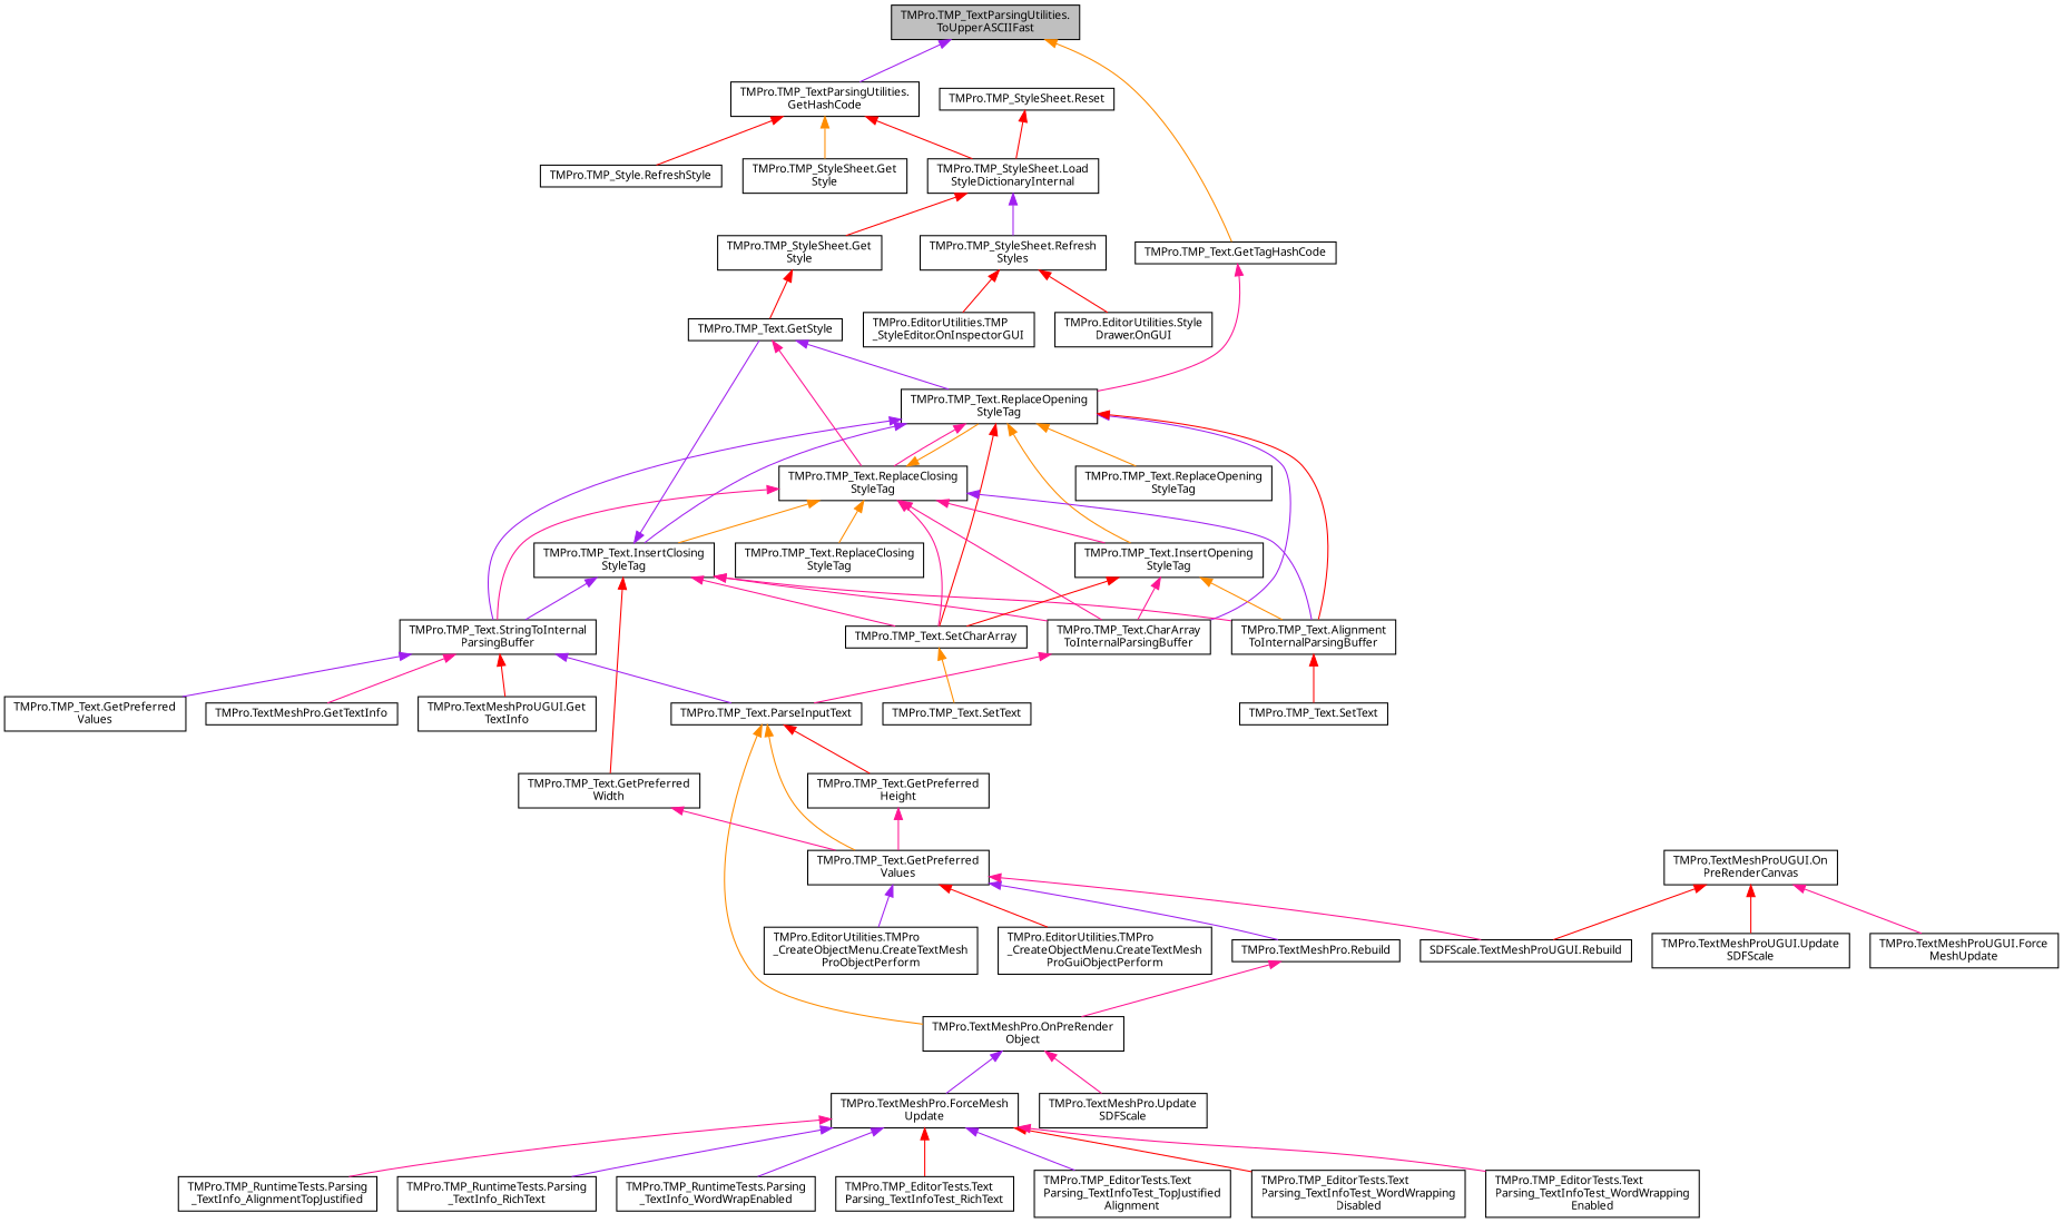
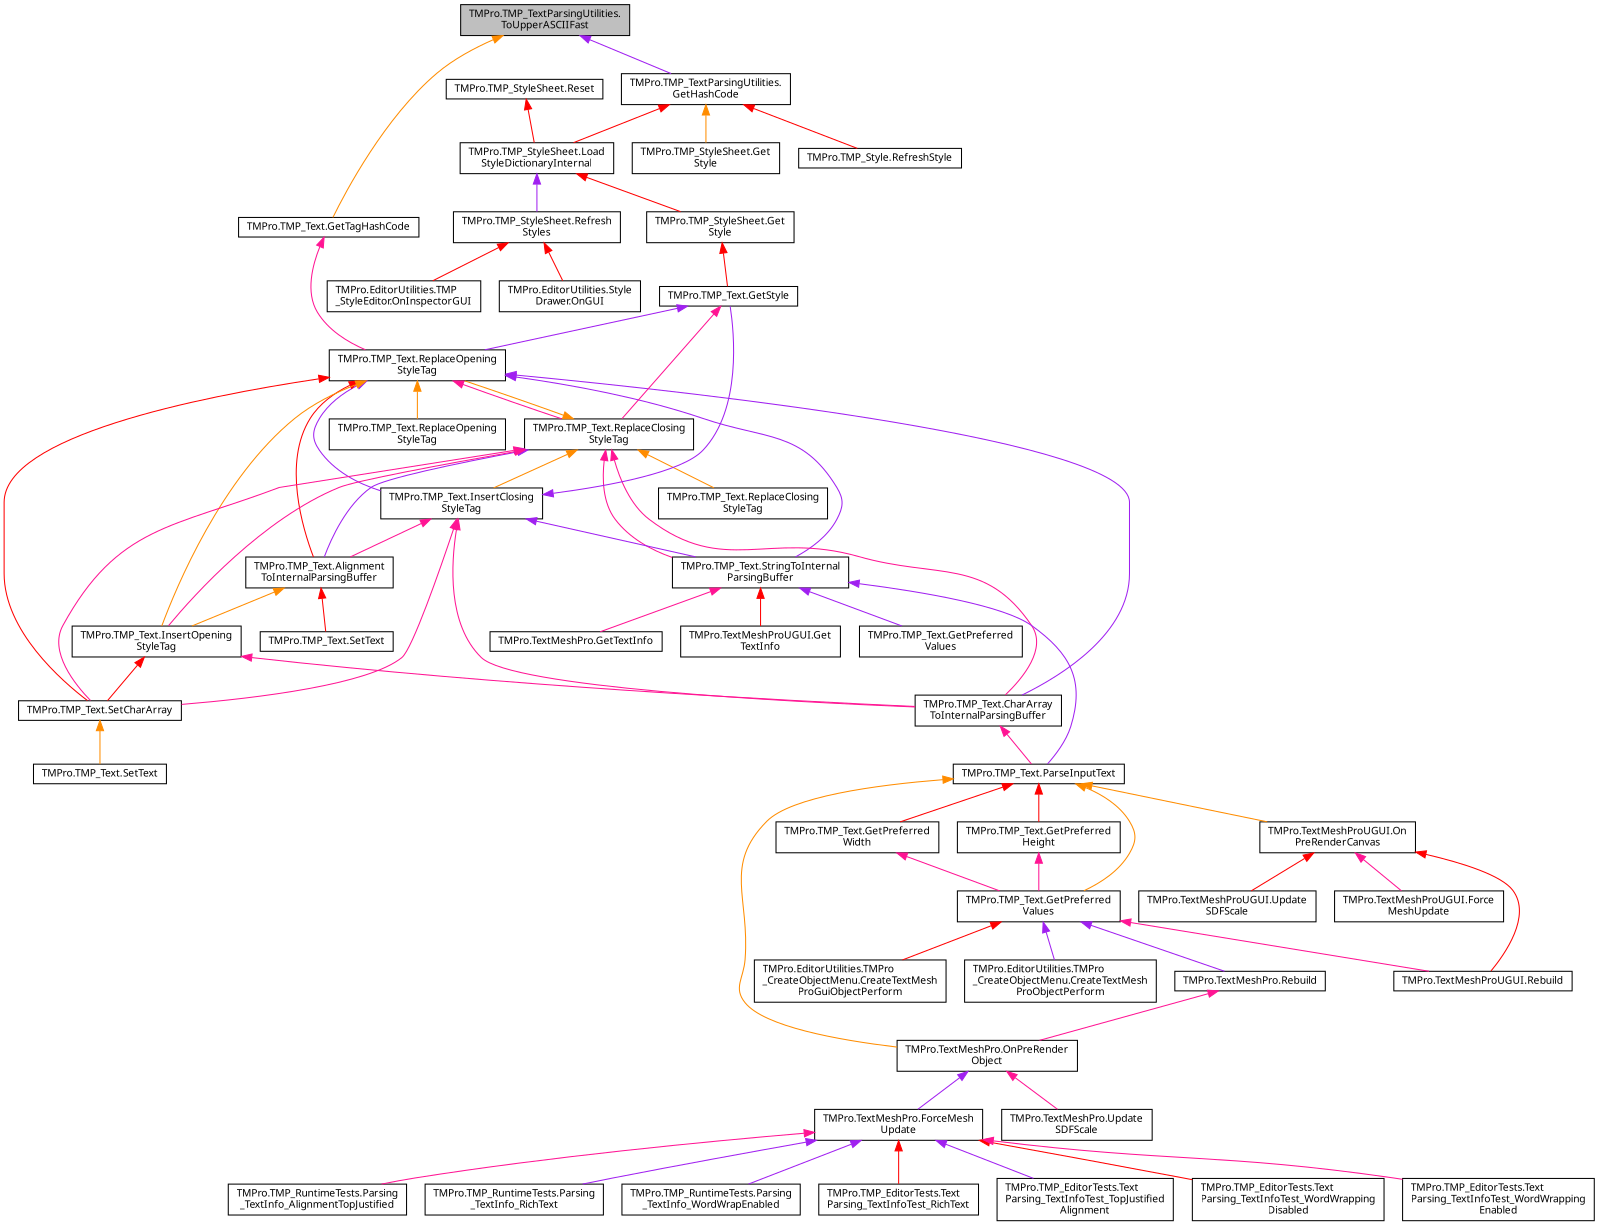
  digraph {
    fontname="Noto Sans"
    rankdir=TB
    node [color=black fillcolor=white fontname="Noto Sans" fontsize=10 shape=record style=filled]
    edge [color=deeppink dir=back fontname="Noto Sans" fontsize=10 labelfontname=Helvetica labelfontsize=10 style=solid]
    n1 [fillcolor=grey75 fontcolor=black height=0.2 label="TMPro.TMP_TextParsingUtilities.\lToUpperASCIIFast" width=0.4]
    n2 [height=0.2 label="TMPro.TMP_TextParsingUtilities.\lGetHashCode" width=0.4]
    n3 [height=0.2 label="TMPro.TMP_Text.GetTagHashCode" width=0.4]
    n4 [height=0.2 label="TMPro.TMP_StyleSheet.Get\lStyle" width=0.4]
    n5 [height=0.2 label="TMPro.TMP_StyleSheet.Load\lStyleDictionaryInternal" width=0.4]
    n6 [height=0.2 label="TMPro.TMP_Style.RefreshStyle" width=0.4]
    n7 [height=0.2 label="TMPro.TMP_Text.ReplaceOpening\lStyleTag" width=0.4]
    n8 [height=0.2 label="TMPro.TMP_StyleSheet.Get\lStyle" width=0.4]
    n9 [height=0.2 label="TMPro.TMP_StyleSheet.Refresh\lStyles" width=0.4]
    n10 [height=0.2 label="TMPro.TMP_Text.GetStyle" width=0.4]
    n11 [height=0.2 label="TMPro.EditorUtilities.Style\lDrawer.OnGUI" width=0.4]
    n12 [height=0.2 label="TMPro.EditorUtilities.TMP\l_StyleEditor.OnInspectorGUI" width=0.4]
    n13 [height=0.2 label="TMPro.TMP_StyleSheet.Reset" width=0.4]
    n14 [height=0.2 label="TMPro.TMP_Text.ReplaceClosing\lStyleTag" width=0.4]
    n15 [height=0.2 label="TMPro.TMP_Text.InsertClosing\lStyleTag" width=0.4]
    n16 [height=0.2 label="TMPro.TMP_Text.CharArray\lToInternalParsingBuffer" width=0.4]
    n17 [height=0.2 label="TMPro.TMP_Text.SetCharArray" width=0.4]
    n18 [height=0.2 label="TMPro.TMP_Text.Alignment\lToInternalParsingBuffer" width=0.4]
    n19 [height=0.2 label="TMPro.TMP_Text.StringToInternal\lParsingBuffer" width=0.4]
    n20 [height=0.2 label="TMPro.TMP_Text.InsertOpening\lStyleTag" width=0.4]
    n21 [height=0.2 label="TMPro.TMP_Text.ReplaceClosing\lStyleTag" width=0.4]
    n22 [height=0.2 label="TMPro.TMP_Text.ReplaceOpening\lStyleTag" width=0.4]
    n23 [height=0.2 label="TMPro.TMP_Text.ParseInputText" width=0.4]
    n24 [height=0.2 label="TMPro.TMP_Text.SetText" width=0.4]
    n25 [height=0.2 label="TMPro.TMP_Text.SetText" width=0.4]
    n26 [height=0.2 label="TMPro.TMP_Text.GetPreferred\lValues" width=0.4]
    n27 [height=0.2 label="TMPro.TextMeshPro.GetTextInfo" width=0.4]
    n28 [height=0.2 label="TMPro.TextMeshProUGUI.Get\lTextInfo" width=0.4]
    n29 [height=0.2 label="TMPro.TMP_Text.GetPreferred\lHeight" width=0.4]
    n30 [height=0.2 label="TMPro.TMP_Text.GetPreferred\lValues" width=0.4]
    n31 [height=0.2 label="TMPro.TMP_Text.GetPreferred\lWidth" width=0.4]
    n32 [height=0.2 label="TMPro.TextMeshProUGUI.On\lPreRenderCanvas" width=0.4]
    n33 [height=0.2 label="TMPro.TextMeshPro.OnPreRender\lObject" width=0.4]
    n34 [height=0.2 label="TMPro.EditorUtilities.TMPro\l_CreateObjectMenu.CreateTextMesh\lProGuiObjectPerform" width=0.4]
    n35 [height=0.2 label="TMPro.EditorUtilities.TMPro\l_CreateObjectMenu.CreateTextMesh\lProObjectPerform" width=0.4]
    n36 [height=0.2 label="TMPro.TextMeshPro.Rebuild" width=0.4]
-   n37 [height=0.2 label="SDFScale.TextMeshProUGUI.Rebuild" width=0.4]
+   n37 [height=0.2 label="TMPro.TextMeshProUGUI.Rebuild" width=0.4]
    n38 [height=0.2 label="TMPro.TextMeshProUGUI.Force\lMeshUpdate" width=0.4]
    n39 [height=0.2 label="TMPro.TextMeshProUGUI.Update\lSDFScale" width=0.4]
    n40 [height=0.2 label="TMPro.TextMeshPro.ForceMesh\lUpdate" width=0.4]
    n41 [height=0.2 label="TMPro.TextMeshPro.Update\lSDFScale" width=0.4]
    n42 [height=0.2 label="TMPro.TMP_RuntimeTests.Parsing\l_TextInfo_AlignmentTopJustified" width=0.4]
    n43 [height=0.2 label="TMPro.TMP_RuntimeTests.Parsing\l_TextInfo_RichText" width=0.4]
    n44 [height=0.2 label="TMPro.TMP_RuntimeTests.Parsing\l_TextInfo_WordWrapEnabled" width=0.4]
    n45 [height=0.2 label="TMPro.TMP_EditorTests.Text\lParsing_TextInfoTest_RichText" width=0.4]
    n46 [height=0.2 label="TMPro.TMP_EditorTests.Text\lParsing_TextInfoTest_TopJustified\lAlignment" width=0.4]
    n47 [height=0.2 label="TMPro.TMP_EditorTests.Text\lParsing_TextInfoTest_WordWrapping\lDisabled" width=0.4]
    n48 [height=0.2 label="TMPro.TMP_EditorTests.Text\lParsing_TextInfoTest_WordWrapping\lEnabled" width=0.4]
    n1 -> n2 [color=purple]
    n1 -> n3 [color=darkorange]
    n2 -> n4 [color=darkorange]
    n2 -> n5 [color=red]
    n2 -> n6 [color=red]
    n3 -> n7
    n5 -> n8 [color=red]
    n5 -> n9 [color=purple]
    n7 -> n14
    n7 -> n15 [color=purple]
    n7 -> n16 [color=purple]
    n7 -> n17 [color=red]
    n7 -> n18 [color=red]
    n7 -> n19 [color=purple]
    n7 -> n20 [color=darkorange]
    n7 -> n22 [color=darkorange]
    n8 -> n10 [color=red]
    n9 -> n11 [color=red]
    n9 -> n12 [color=red]
    n10 -> n7 [color=purple]
    n10 -> n14
    n13 -> n5 [color=red]
    n14 -> n7 [color=darkorange]
    n14 -> n15 [color=darkorange]
    n14 -> n16
    n14 -> n17
    n14 -> n18 [color=purple]
    n14 -> n19
    n14 -> n20
    n14 -> n21 [color=darkorange]
    n15 -> n10 [color=purple]
    n15 -> n16
    n15 -> n17
    n15 -> n18
    n15 -> n19 [color=purple]
    n16 -> n23
    n17 -> n24 [color=darkorange]
    n18 -> n25 [color=red]
    n19 -> n23 [color=purple]
    n19 -> n26 [color=purple]
    n19 -> n27
    n19 -> n28 [color=red]
    n20 -> n16
    n20 -> n17 [color=red]
-   n20 -> n18 [color=darkorange]
+   n18 -> n20 [color=darkorange]
    n23 -> n29 [color=red]
    n23 -> n30 [color=darkorange]
-   n15 -> n31 [color=red]
+   n23 -> n31 [color=red]
+   n23 -> n32 [color=darkorange]
    n23 -> n33 [color=darkorange]
    n29 -> n30
    n30 -> n34 [color=red]
    n30 -> n35 [color=purple]
    n30 -> n36 [color=purple]
    n30 -> n37
    n31 -> n30
    n32 -> n37 [color=red]
    n32 -> n38
    n32 -> n39 [color=red]
    n33 -> n40 [color=purple]
    n33 -> n41
    n36 -> n33
    n40 -> n42
    n40 -> n43 [color=purple]
    n40 -> n44 [color=purple]
    n40 -> n45 [color=red]
    n40 -> n46 [color=purple]
    n40 -> n47 [color=red]
    n40 -> n48
  }
